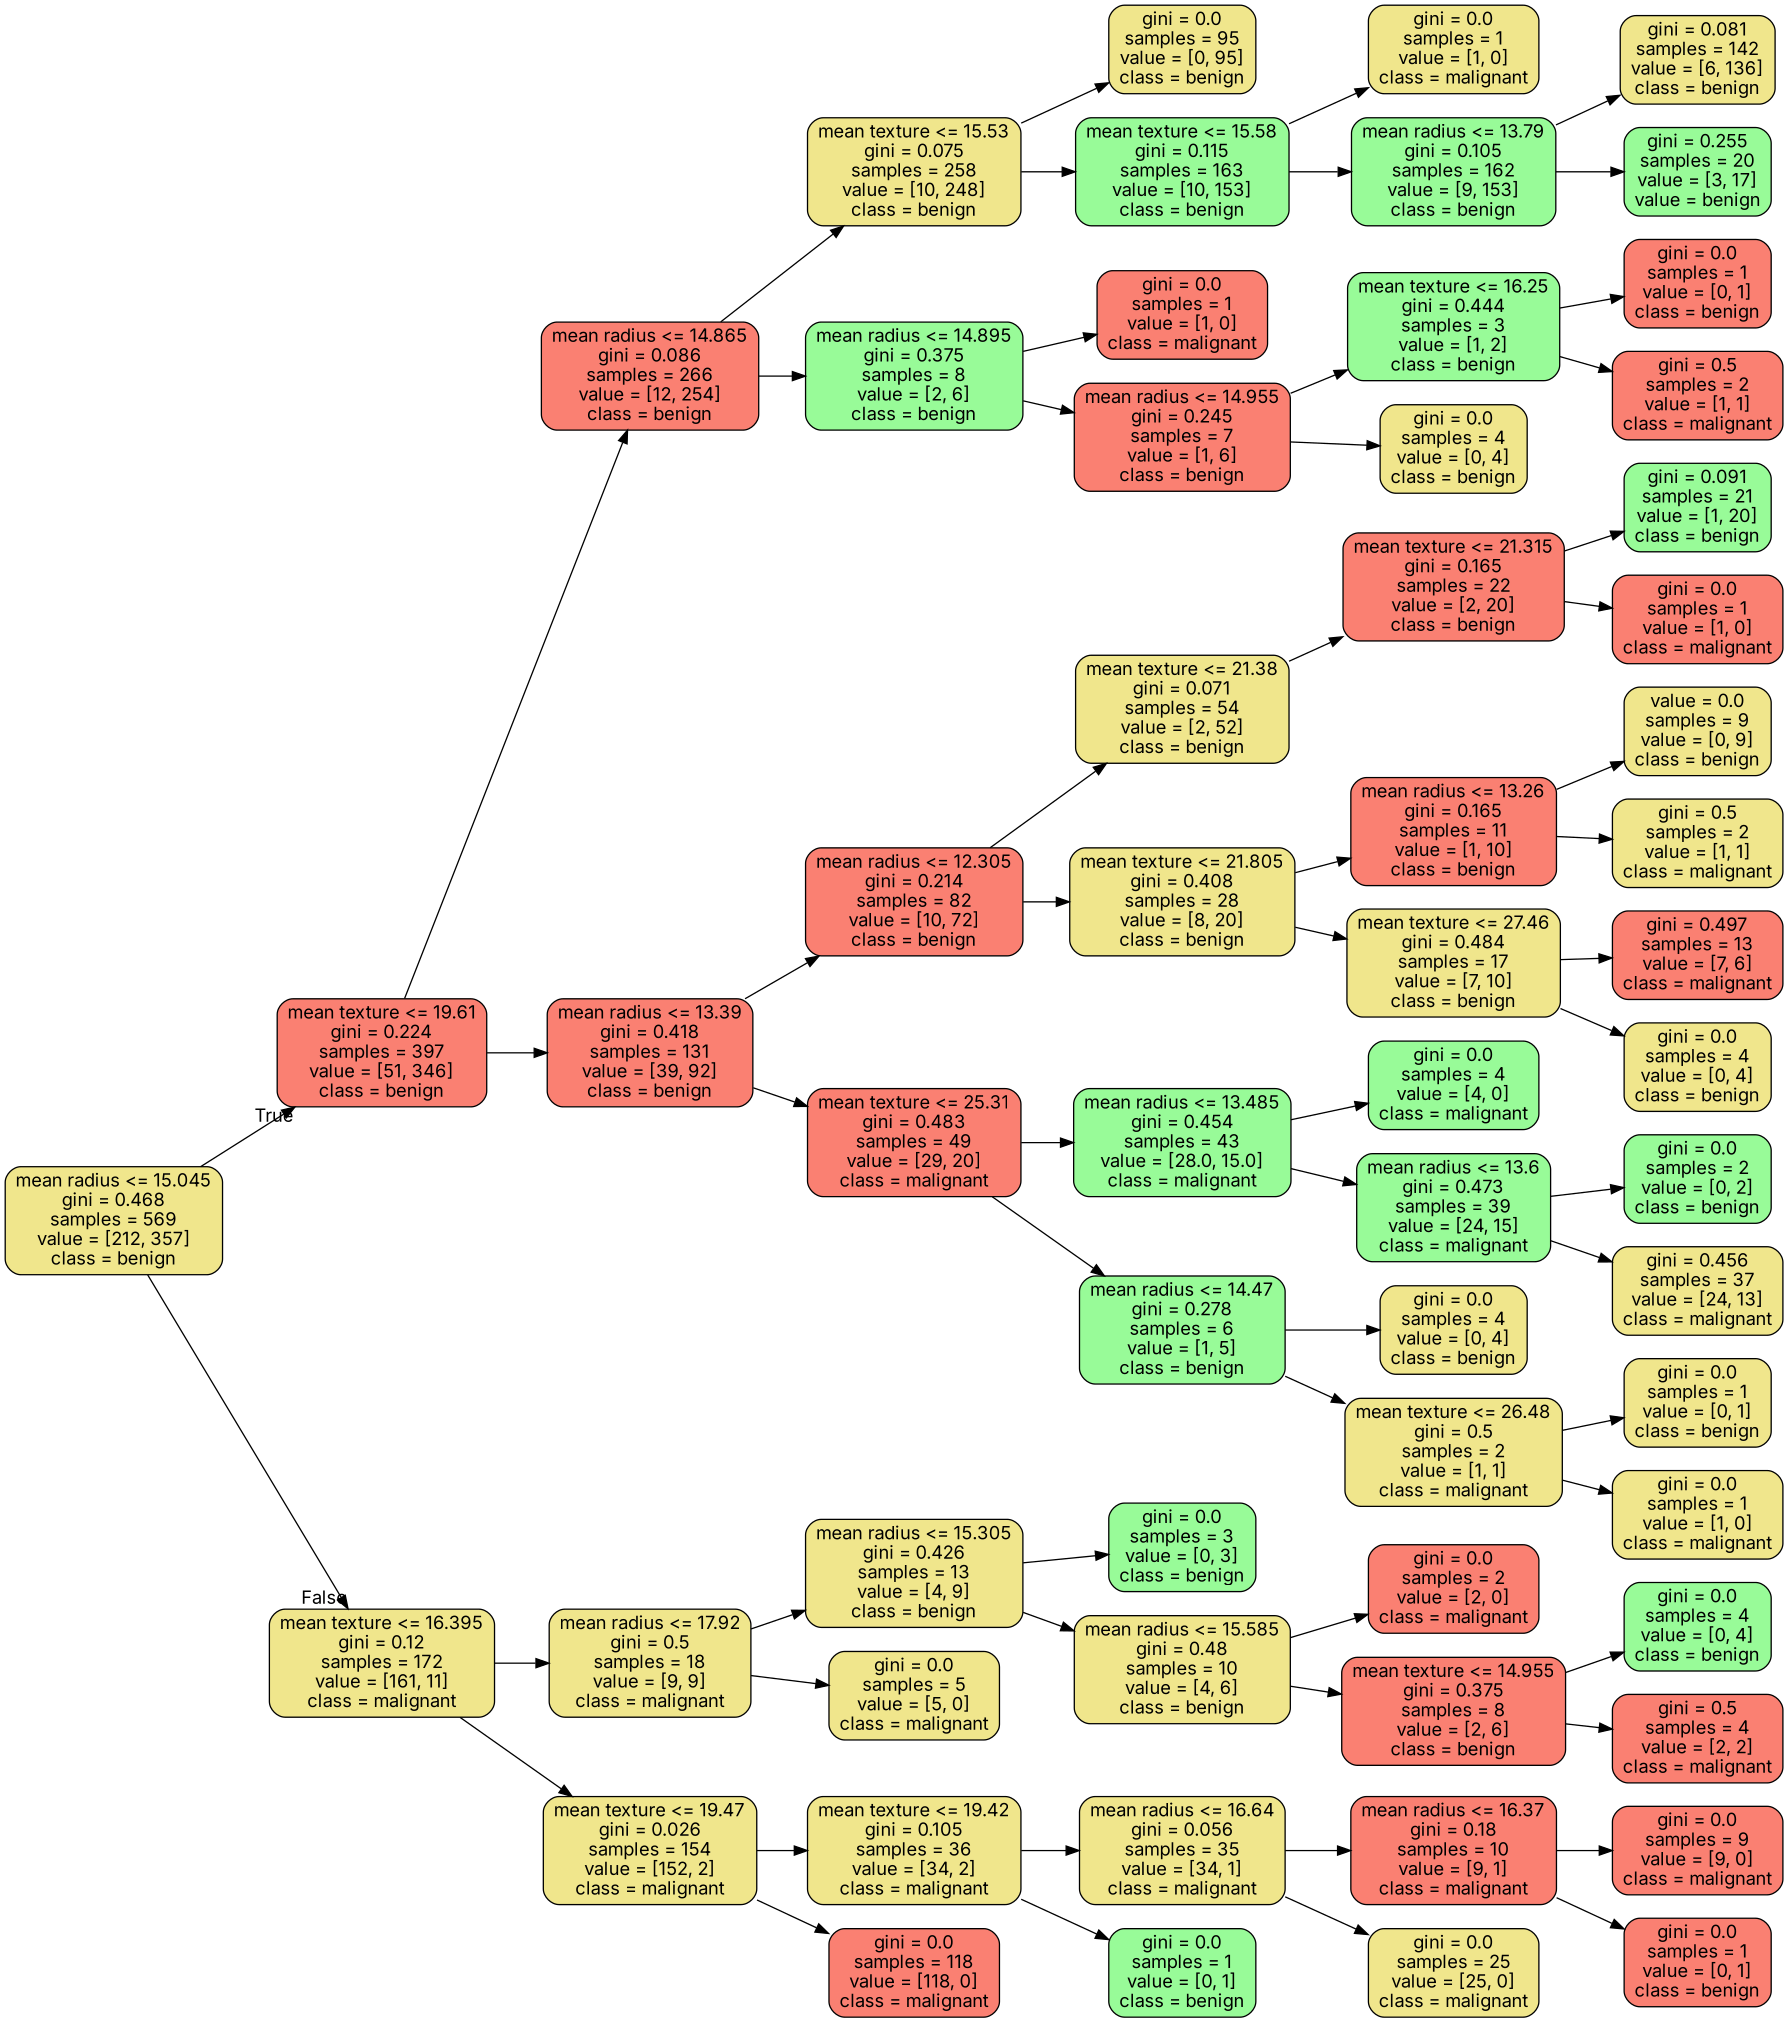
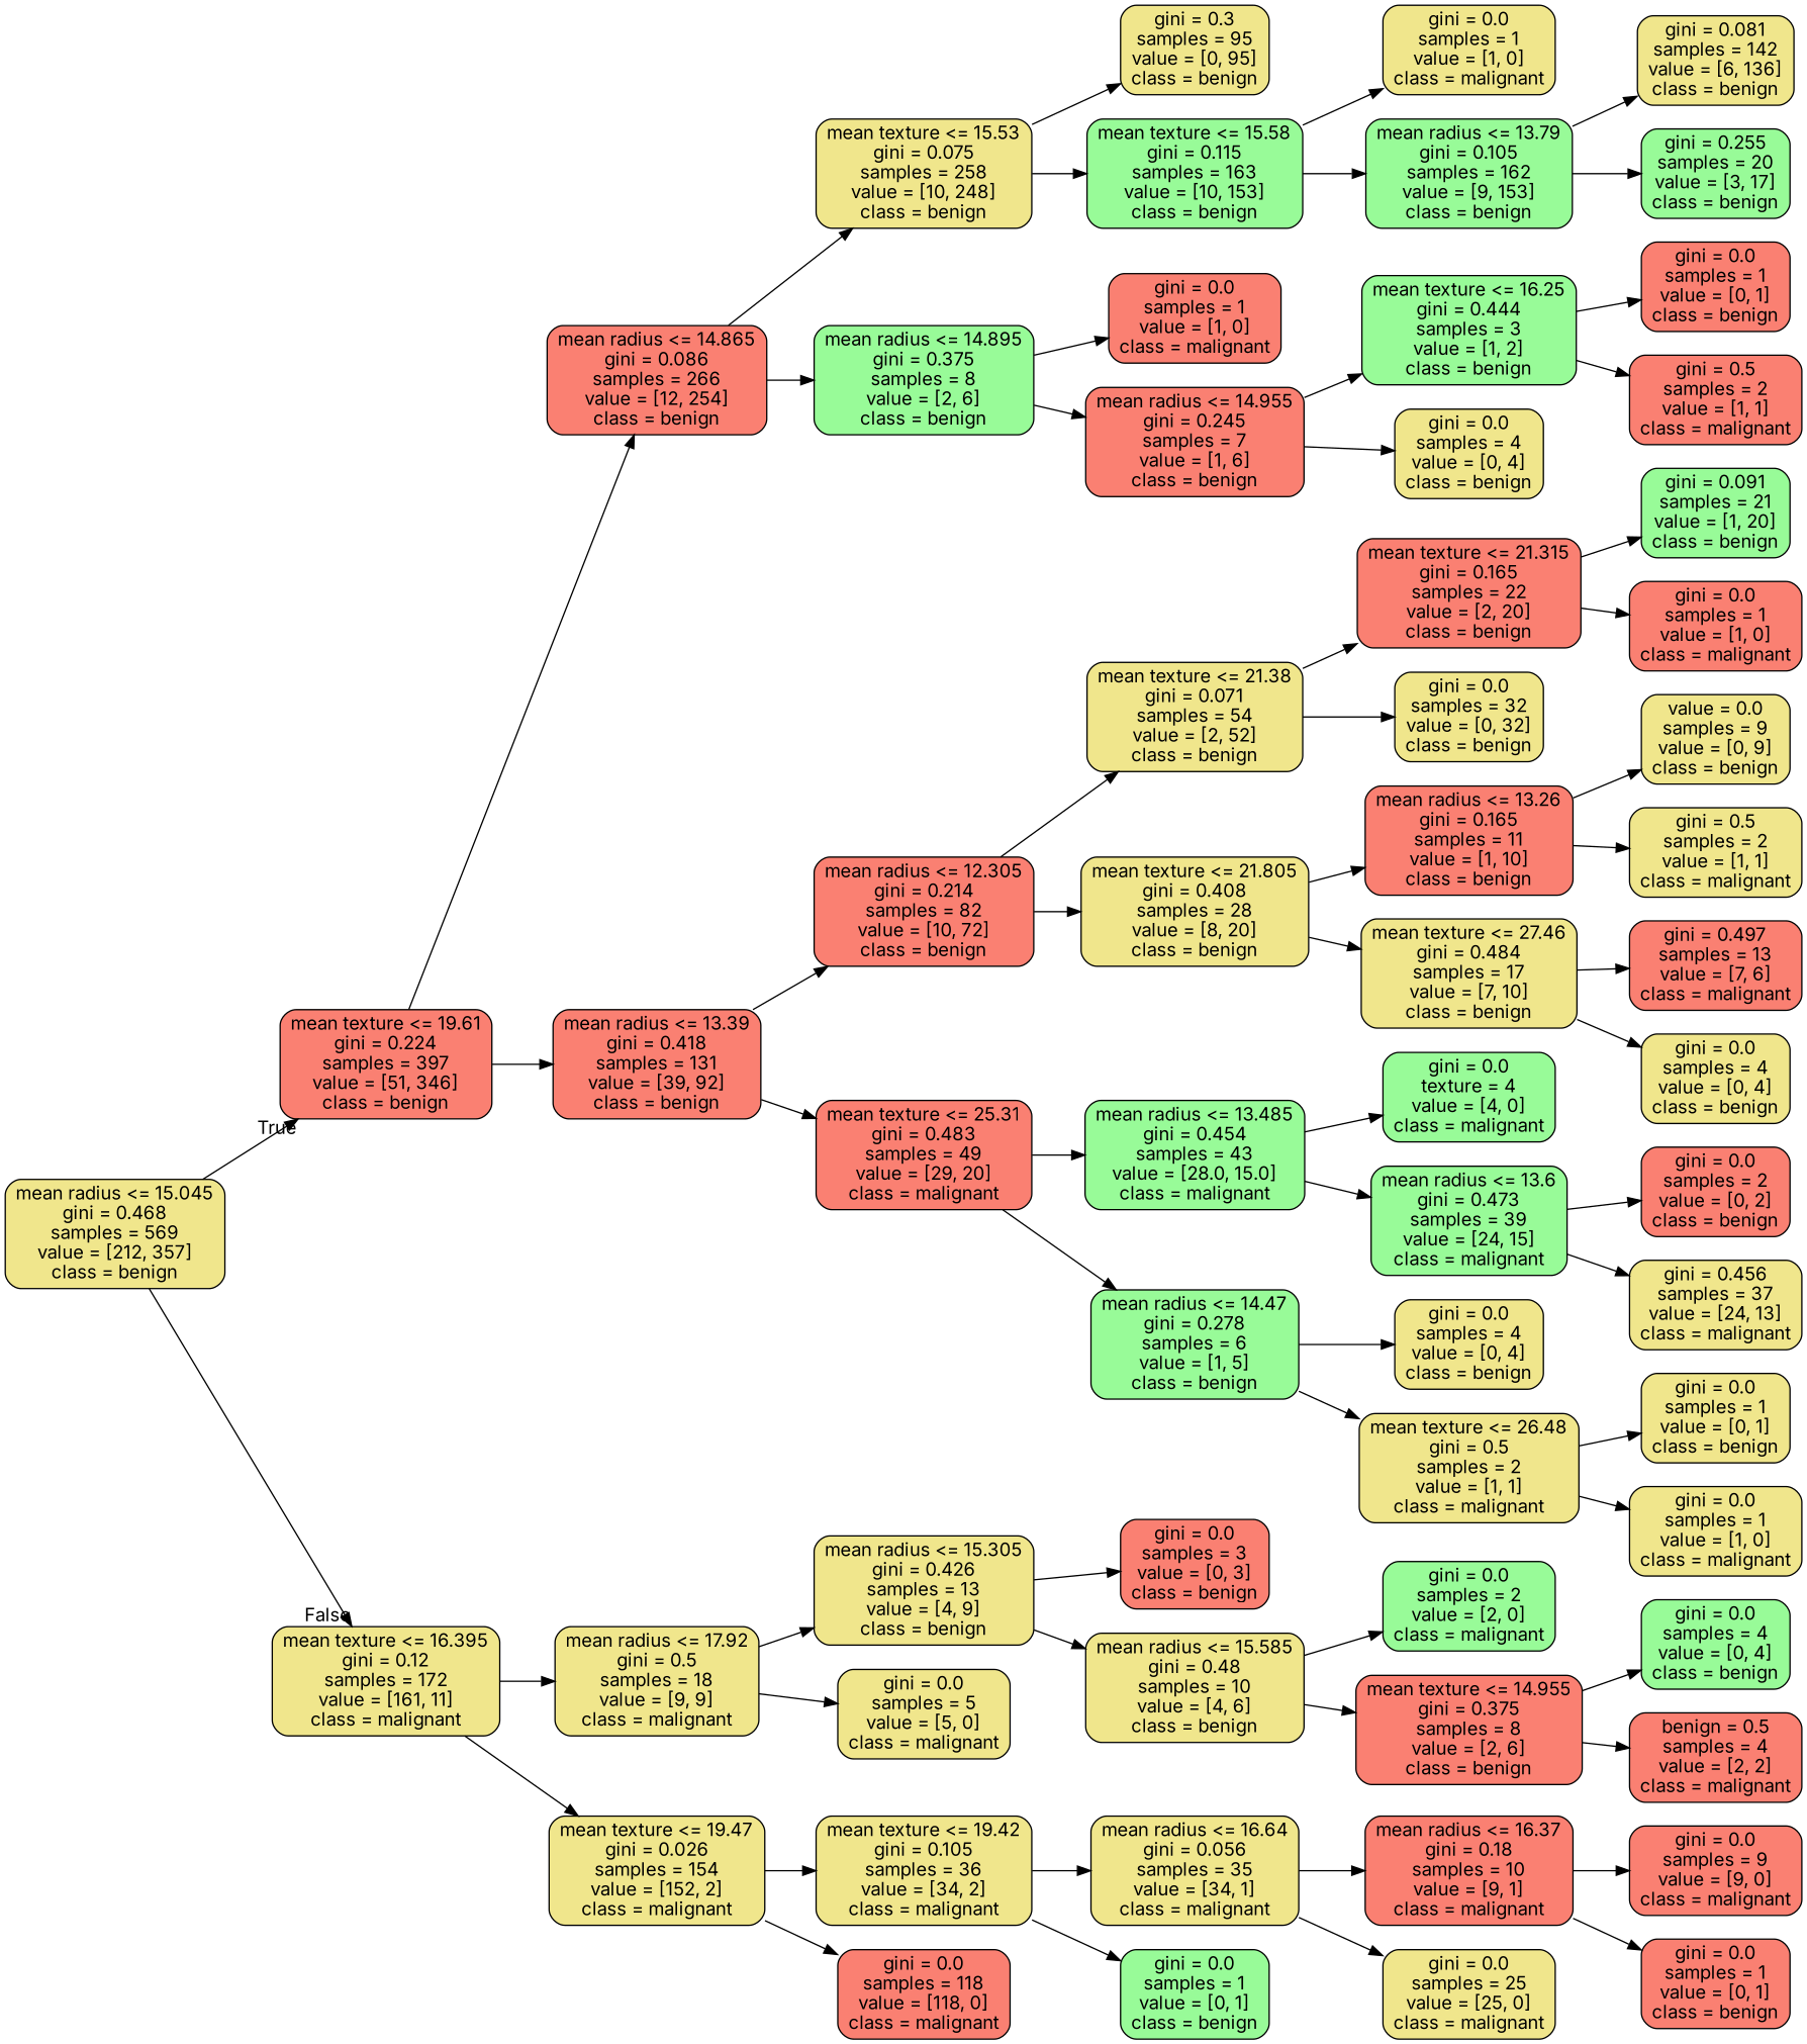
  digraph {
    fontname=Inter
    rankdir=LR
    node [color=black fillcolor=khaki fontname=Inter shape=box style="filled, rounded"]
    edge [fontname=Inter]
    n1 [label="mean radius <= 15.045\ngini = 0.468\nsamples = 569\nvalue = [212, 357]\nclass = benign"]
    n2 [fillcolor=salmon label="mean texture <= 19.61\ngini = 0.224\nsamples = 397\nvalue = [51, 346]\nclass = benign"]
    n3 [label="mean texture <= 16.395\ngini = 0.12\nsamples = 172\nvalue = [161, 11]\nclass = malignant"]
    n4 [fillcolor=salmon label="mean radius <= 14.865\ngini = 0.086\nsamples = 266\nvalue = [12, 254]\nclass = benign"]
    n5 [fillcolor=salmon label="mean radius <= 13.39\ngini = 0.418\nsamples = 131\nvalue = [39, 92]\nclass = benign"]
    n6 [label="mean radius <= 17.92\ngini = 0.5\nsamples = 18\nvalue = [9, 9]\nclass = malignant"]
    n7 [label="mean texture <= 19.47\ngini = 0.026\nsamples = 154\nvalue = [152, 2]\nclass = malignant"]
    n8 [label="mean texture <= 15.53\ngini = 0.075\nsamples = 258\nvalue = [10, 248]\nclass = benign"]
    n9 [fillcolor=palegreen label="mean radius <= 14.895\ngini = 0.375\nsamples = 8\nvalue = [2, 6]\nclass = benign"]
    n10 [fillcolor=salmon label="mean radius <= 12.305\ngini = 0.214\nsamples = 82\nvalue = [10, 72]\nclass = benign"]
    n11 [fillcolor=salmon label="mean texture <= 25.31\ngini = 0.483\nsamples = 49\nvalue = [29, 20]\nclass = malignant"]
-   n12 [label="gini = 0.0\nsamples = 95\nvalue = [0, 95]\nclass = benign"]
+   n12 [label="gini = 0.3\nsamples = 95\nvalue = [0, 95]\nclass = benign"]
    n13 [fillcolor=palegreen label="mean texture <= 15.58\ngini = 0.115\nsamples = 163\nvalue = [10, 153]\nclass = benign"]
    n14 [fillcolor=salmon label="gini = 0.0\nsamples = 1\nvalue = [1, 0]\nclass = malignant"]
    n15 [fillcolor=salmon label="mean radius <= 14.955\ngini = 0.245\nsamples = 7\nvalue = [1, 6]\nclass = benign"]
    n16 [label="gini = 0.0\nsamples = 1\nvalue = [1, 0]\nclass = malignant"]
    n17 [fillcolor=palegreen label="mean radius <= 13.79\ngini = 0.105\nsamples = 162\nvalue = [9, 153]\nclass = benign"]
    n18 [label="gini = 0.081\nsamples = 142\nvalue = [6, 136]\nclass = benign"]
-   n19 [fillcolor=palegreen label="gini = 0.255\nsamples = 20\nvalue = [3, 17]\nvalue = benign"]
+   n19 [fillcolor=palegreen label="gini = 0.255\nsamples = 20\nvalue = [3, 17]\nclass = benign"]
    n20 [fillcolor=palegreen label="mean texture <= 16.25\ngini = 0.444\nsamples = 3\nvalue = [1, 2]\nclass = benign"]
    n21 [label="gini = 0.0\nsamples = 4\nvalue = [0, 4]\nclass = benign"]
    n22 [fillcolor=salmon label="gini = 0.0\nsamples = 1\nvalue = [0, 1]\nclass = benign"]
    n23 [fillcolor=salmon label="gini = 0.5\nsamples = 2\nvalue = [1, 1]\nclass = malignant"]
    n24 [label="mean texture <= 21.38\ngini = 0.071\nsamples = 54\nvalue = [2, 52]\nclass = benign"]
    n25 [label="mean texture <= 21.805\ngini = 0.408\nsamples = 28\nvalue = [8, 20]\nclass = benign"]
    n26 [fillcolor=palegreen label="mean radius <= 13.485\ngini = 0.454\nsamples = 43\nvalue = [28.0, 15.0]\nclass = malignant"]
    n27 [fillcolor=palegreen label="mean radius <= 14.47\ngini = 0.278\nsamples = 6\nvalue = [1, 5]\nclass = benign"]
    n28 [fillcolor=salmon label="mean texture <= 21.315\ngini = 0.165\nsamples = 22\nvalue = [2, 20]\nclass = benign"]
+   n29 [label="gini = 0.0\nsamples = 32\nvalue = [0, 32]\nclass = benign"]
    n30 [fillcolor=salmon label="mean radius <= 13.26\ngini = 0.165\nsamples = 11\nvalue = [1, 10]\nclass = benign"]
    n31 [label="mean texture <= 27.46\ngini = 0.484\nsamples = 17\nvalue = [7, 10]\nclass = benign"]
    n32 [fillcolor=palegreen label="gini = 0.091\nsamples = 21\nvalue = [1, 20]\nclass = benign"]
    n33 [fillcolor=salmon label="gini = 0.0\nsamples = 1\nvalue = [1, 0]\nclass = malignant"]
    n34 [label="value = 0.0\nsamples = 9\nvalue = [0, 9]\nclass = benign"]
    n35 [label="gini = 0.5\nsamples = 2\nvalue = [1, 1]\nclass = malignant"]
    n36 [fillcolor=salmon label="gini = 0.497\nsamples = 13\nvalue = [7, 6]\nclass = malignant"]
    n37 [label="gini = 0.0\nsamples = 4\nvalue = [0, 4]\nclass = benign"]
-   n38 [fillcolor=palegreen label="gini = 0.0\nsamples = 4\nvalue = [4, 0]\nclass = malignant"]
+   n38 [fillcolor=palegreen label="gini = 0.0\ntexture = 4\nvalue = [4, 0]\nclass = malignant"]
    n39 [fillcolor=palegreen label="mean radius <= 13.6\ngini = 0.473\nsamples = 39\nvalue = [24, 15]\nclass = malignant"]
    n40 [label="gini = 0.0\nsamples = 4\nvalue = [0, 4]\nclass = benign"]
    n41 [label="mean texture <= 26.48\ngini = 0.5\nsamples = 2\nvalue = [1, 1]\nclass = malignant"]
-   n42 [fillcolor=palegreen label="gini = 0.0\nsamples = 2\nvalue = [0, 2]\nclass = benign"]
+   n42 [fillcolor=salmon label="gini = 0.0\nsamples = 2\nvalue = [0, 2]\nclass = benign"]
    n43 [label="gini = 0.456\nsamples = 37\nvalue = [24, 13]\nclass = malignant"]
    n44 [label="gini = 0.0\nsamples = 1\nvalue = [0, 1]\nclass = benign"]
    n45 [label="gini = 0.0\nsamples = 1\nvalue = [1, 0]\nclass = malignant"]
    n46 [label="mean radius <= 15.305\ngini = 0.426\nsamples = 13\nvalue = [4, 9]\nclass = benign"]
    n47 [label="gini = 0.0\nsamples = 5\nvalue = [5, 0]\nclass = malignant"]
    n48 [label="mean texture <= 19.42\ngini = 0.105\nsamples = 36\nvalue = [34, 2]\nclass = malignant"]
    n49 [fillcolor=salmon label="gini = 0.0\nsamples = 118\nvalue = [118, 0]\nclass = malignant"]
-   n50 [fillcolor=palegreen label="gini = 0.0\nsamples = 3\nvalue = [0, 3]\nclass = benign"]
+   n50 [fillcolor=salmon label="gini = 0.0\nsamples = 3\nvalue = [0, 3]\nclass = benign"]
    n51 [label="mean radius <= 15.585\ngini = 0.48\nsamples = 10\nvalue = [4, 6]\nclass = benign"]
-   n52 [fillcolor=salmon label="gini = 0.0\nsamples = 2\nvalue = [2, 0]\nclass = malignant"]
+   n52 [fillcolor=palegreen label="gini = 0.0\nsamples = 2\nvalue = [2, 0]\nclass = malignant"]
    n53 [fillcolor=salmon label="mean texture <= 14.955\ngini = 0.375\nsamples = 8\nvalue = [2, 6]\nclass = benign"]
    n54 [fillcolor=palegreen label="gini = 0.0\nsamples = 4\nvalue = [0, 4]\nclass = benign"]
-   n55 [fillcolor=salmon label="gini = 0.5\nsamples = 4\nvalue = [2, 2]\nclass = malignant"]
+   n55 [fillcolor=salmon label="benign = 0.5\nsamples = 4\nvalue = [2, 2]\nclass = malignant"]
    n56 [label="mean radius <= 16.64\ngini = 0.056\nsamples = 35\nvalue = [34, 1]\nclass = malignant"]
    n57 [fillcolor=palegreen label="gini = 0.0\nsamples = 1\nvalue = [0, 1]\nclass = benign"]
    n58 [fillcolor=salmon label="mean radius <= 16.37\ngini = 0.18\nsamples = 10\nvalue = [9, 1]\nclass = malignant"]
    n59 [label="gini = 0.0\nsamples = 25\nvalue = [25, 0]\nclass = malignant"]
    n60 [fillcolor=salmon label="gini = 0.0\nsamples = 9\nvalue = [9, 0]\nclass = malignant"]
    n61 [fillcolor=salmon label="gini = 0.0\nsamples = 1\nvalue = [0, 1]\nclass = benign"]
    n1 -> n2 [headlabel=True labelangle=45 labeldistance=2.5]
    n1 -> n3 [headlabel=False labelangle=-45 labeldistance=2.5]
    n2 -> n4
    n2 -> n5
    n3 -> n6
    n3 -> n7
    n4 -> n8
    n4 -> n9
    n5 -> n10
    n5 -> n11
    n6 -> n46
    n6 -> n47
    n7 -> n48
    n7 -> n49
    n8 -> n12
    n8 -> n13
    n9 -> n14
    n9 -> n15
    n10 -> n24
    n10 -> n25
    n11 -> n26
    n11 -> n27
    n13 -> n16
    n13 -> n17
    n15 -> n20
    n15 -> n21
    n17 -> n18
    n17 -> n19
    n20 -> n22
    n20 -> n23
    n24 -> n28
+   n24 -> n29
    n25 -> n30
    n25 -> n31
    n26 -> n38
    n26 -> n39
    n27 -> n40
    n27 -> n41
    n28 -> n32
    n28 -> n33
    n30 -> n34
    n30 -> n35
    n31 -> n36
    n31 -> n37
    n39 -> n42
    n39 -> n43
    n41 -> n44
    n41 -> n45
    n46 -> n50
    n46 -> n51
    n48 -> n56
    n48 -> n57
    n51 -> n52
    n51 -> n53
    n53 -> n54
    n53 -> n55
    n56 -> n58
    n56 -> n59
    n58 -> n60
    n58 -> n61
  }
